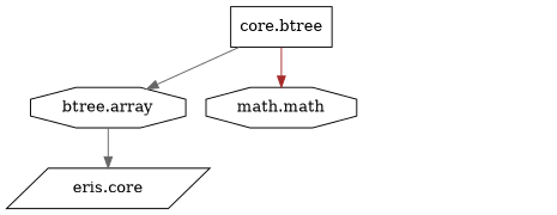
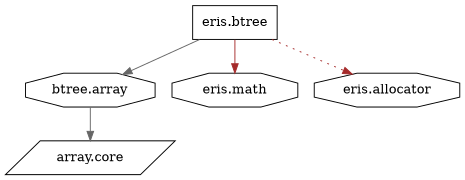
  strict digraph {
    rankdir=TB
    node [shape=octagon]
    edge [color=gray40 style=solid]
-   n1 [label="eris.core" shape=parallelogram]
+   n1 [label="array.core" shape=parallelogram]
    n2 [label="btree.array"]
-   n3 [label="math.math"]
-   n5 [label="core.btree" shape=box]
+   n3 [label="eris.math"]
+   n4 [label="eris.allocator"]
+   n5 [label="eris.btree" shape=box]
    n2 -> n1
    n5 -> n2
    n5 -> n3 [color=brown]
+   n5 -> n4 [color=brown style=dotted]
  }
